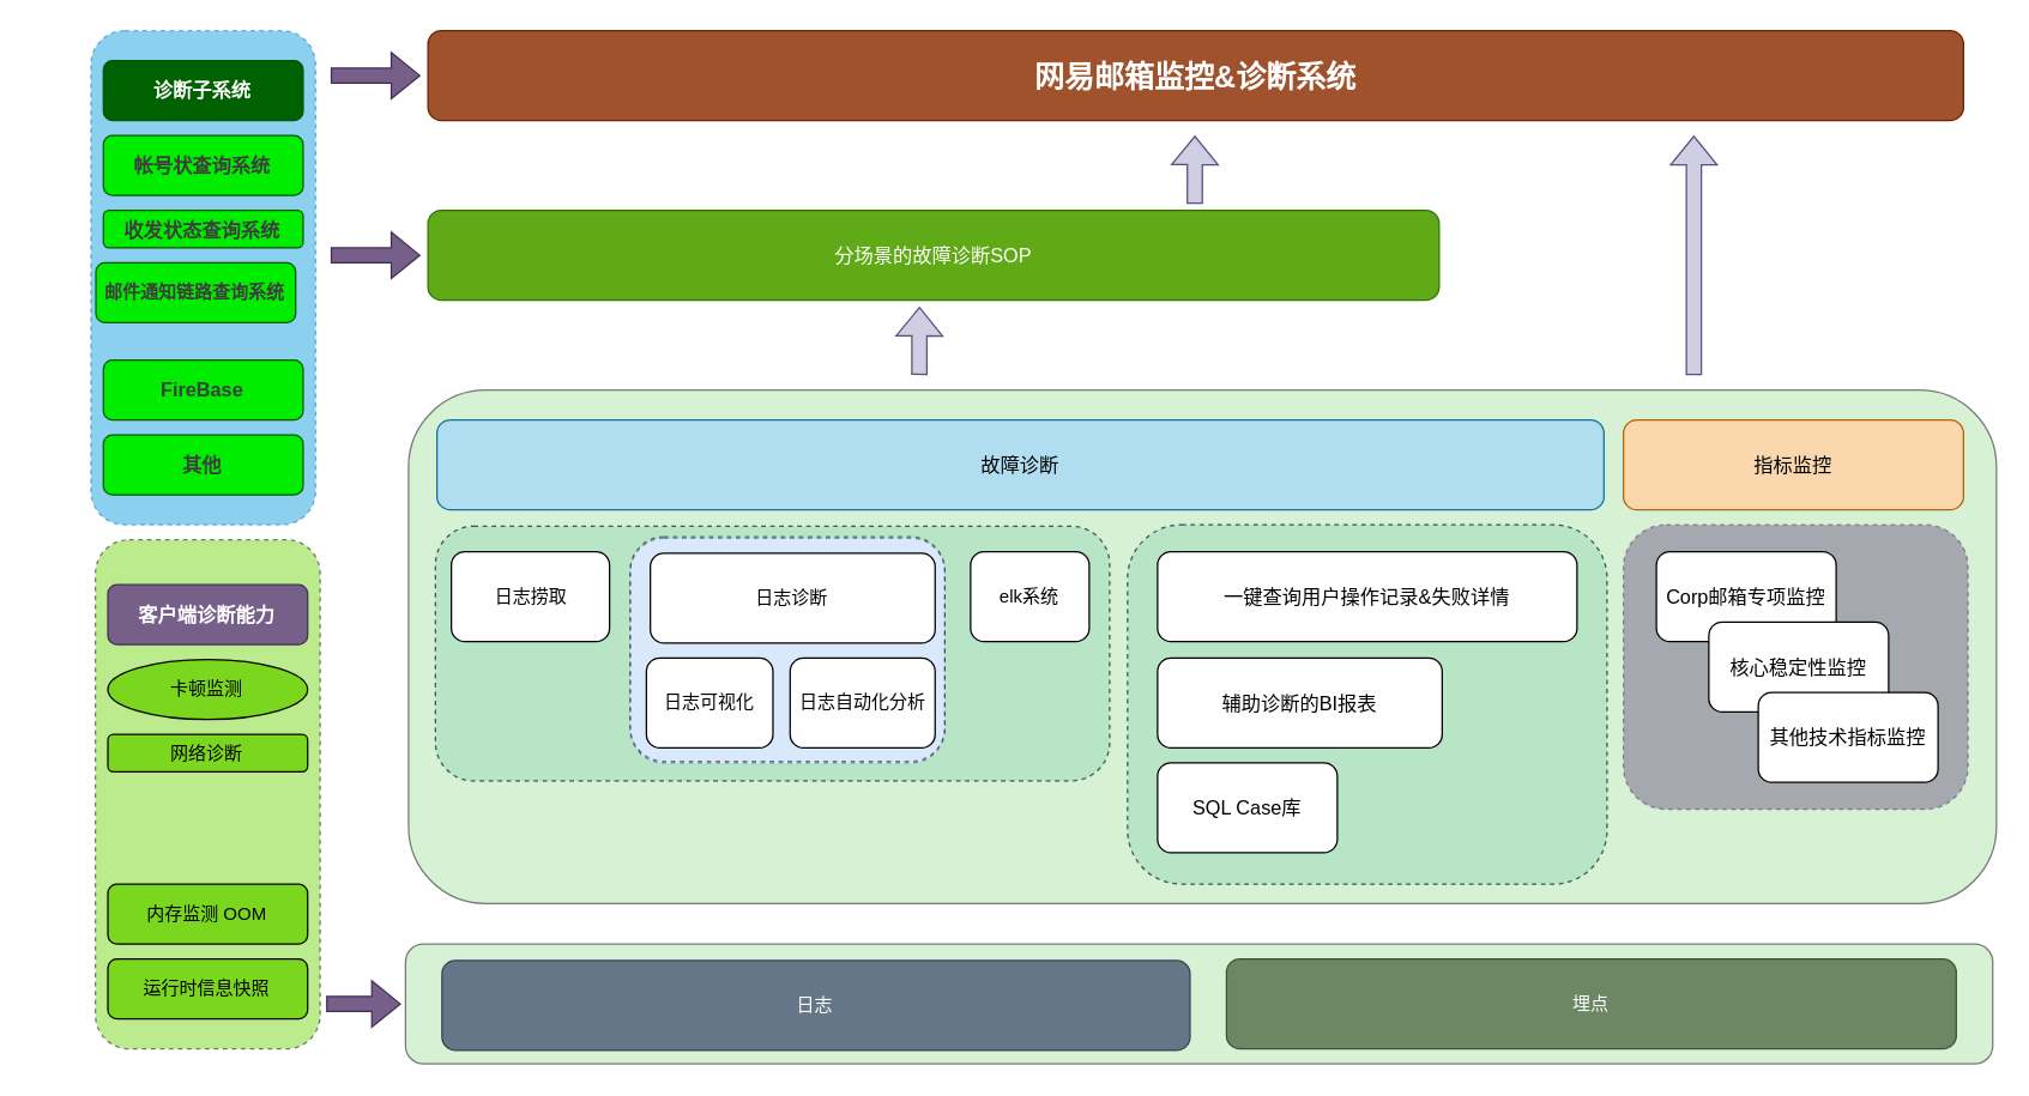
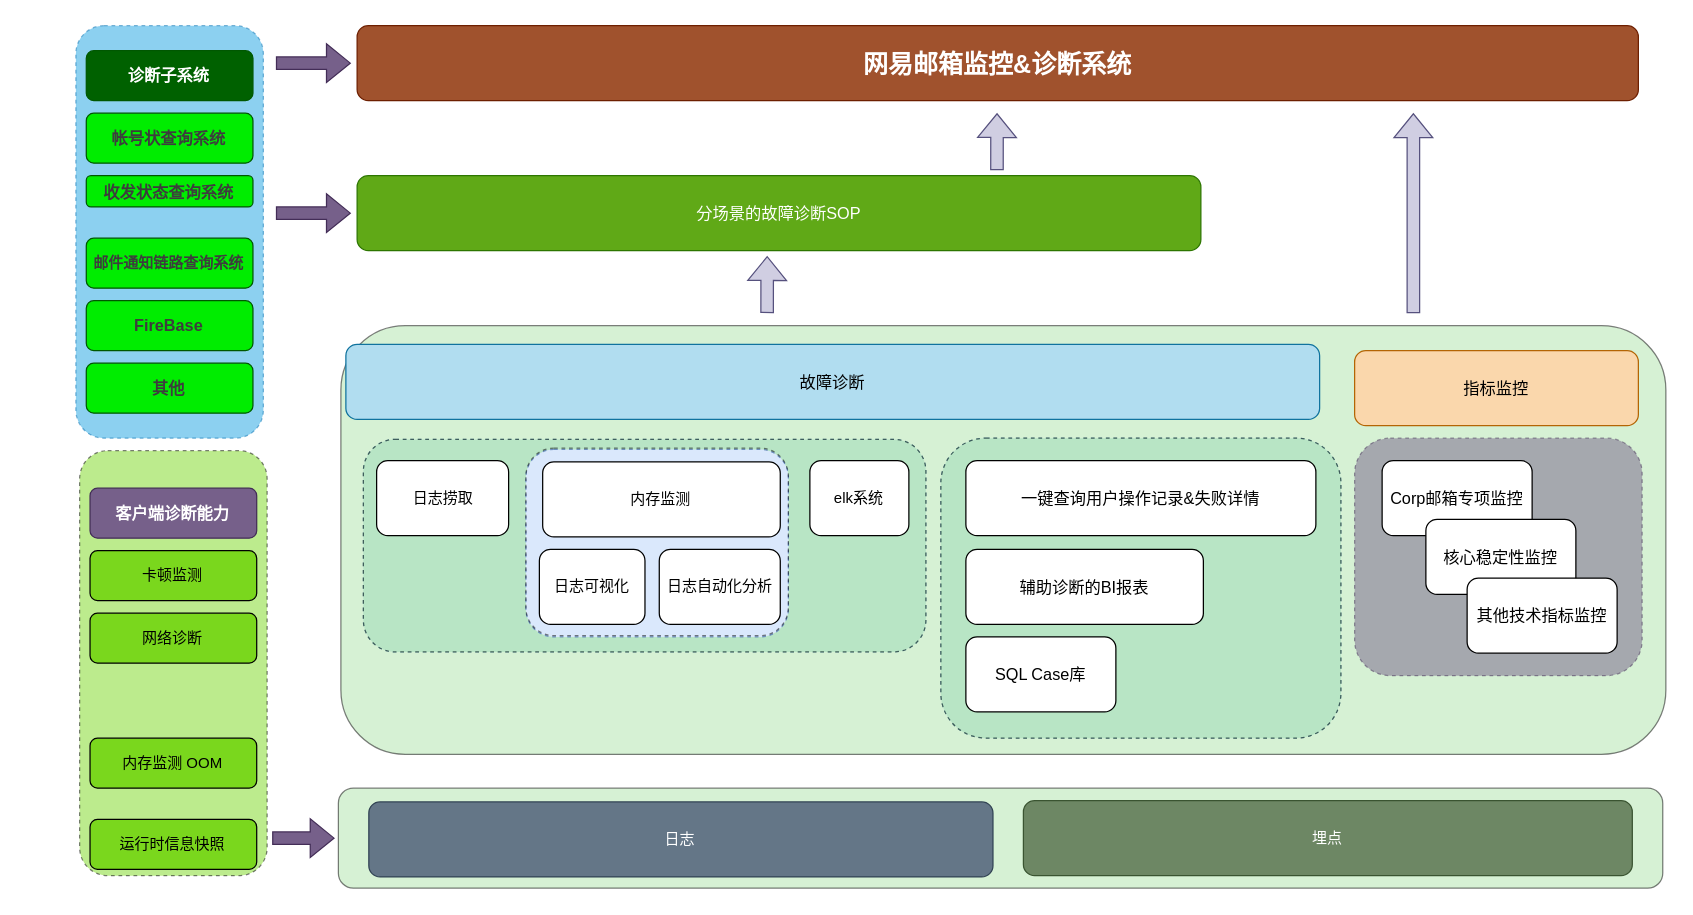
  <mxCell id="0" />
  <mxCell id="1" parent="0" />
  <mxCell id="2" value="" style="rounded=1;whiteSpace=wrap;html=1;opacity=50;fillColor=#ade4a9;" vertex="1" parent="1"><mxGeometry x="272" y="260" width="1060" height="343" as="geometry" /></mxCell>
  <mxCell id="3" value="分场景的故障诊断SOP" style="rounded=1;whiteSpace=wrap;html=1;glass=0;fontSize=13;fillColor=#60a917;strokeColor=#2D7600;fontColor=#ffffff;" vertex="1" parent="1"><mxGeometry x="285" y="140" width="675" height="60" as="geometry" /></mxCell>
  <mxCell id="4" value="&lt;b&gt;&lt;font style=&quot;font-size: 20px;&quot;&gt;网易邮箱监控&amp;amp;诊断系统&lt;/font&gt;&lt;/b&gt;" style="rounded=1;whiteSpace=wrap;html=1;glass=0;fontSize=13;fillColor=#a0522d;fontColor=#ffffff;strokeColor=#6D1F00;" vertex="1" parent="1"><mxGeometry x="285" y="20" width="1025" height="60" as="geometry" /></mxCell>
  <mxCell id="5" value="" style="shape=flexArrow;endArrow=classic;html=1;rounded=0;fontSize=13;fontColor=#FFFFFF;fillColor=#76608a;strokeColor=#432D57;" edge="1" parent="1"><mxGeometry width="50" height="50" relative="1" as="geometry"><mxPoint x="220" y="50" as="sourcePoint" /><mxPoint x="280" y="50" as="targetPoint" /></mxGeometry></mxCell>
  <mxCell id="6" value="" style="group;fillColor=#b1ddf0;strokeColor=#10739e;rounded=1;opacity=50;dashed=1;" vertex="1" connectable="0" parent="1"><mxGeometry x="752" y="350" width="320" height="240" as="geometry" /></mxCell>
  <mxCell id="7" value="" style="rounded=1;whiteSpace=wrap;html=1;glass=0;dashed=1;fontSize=13;fontColor=#FFFFFF;fillColor=#ade4a9;gradientColor=none;opacity=50;" vertex="1" parent="6"><mxGeometry width="320" height="240" as="geometry" /></mxCell>
  <mxCell id="8" value="辅助诊断的BI报表" style="rounded=1;whiteSpace=wrap;html=1;glass=0;fontSize=13;" vertex="1" parent="6"><mxGeometry x="20" y="89" width="190" height="60" as="geometry" /></mxCell>
  <mxCell id="9" value="SQL Case库" style="rounded=1;whiteSpace=wrap;html=1;glass=0;fontSize=13;" vertex="1" parent="6"><mxGeometry x="20" y="159" width="120" height="60" as="geometry" /></mxCell>
  <mxCell id="10" value="一键查询用户操作记录&amp;amp;失败详情" style="rounded=1;whiteSpace=wrap;html=1;glass=0;fontSize=13;" vertex="1" parent="6"><mxGeometry x="20" y="18" width="280" height="60" as="geometry" /></mxCell>
  <mxCell id="11" value="" style="group;fillColor=#b1ddf0;strokeColor=#10739e;rounded=1;opacity=50;dashed=1;" vertex="1" connectable="0" parent="1"><mxGeometry x="290" y="351" width="450" height="170" as="geometry" /></mxCell>
  <mxCell id="12" value="" style="rounded=1;whiteSpace=wrap;html=1;glass=0;dashed=1;fontSize=13;fontColor=#FFFFFF;fillColor=#ade4a9;gradientColor=none;opacity=50;" vertex="1" parent="11"><mxGeometry width="450" height="170" as="geometry" /></mxCell>
  <mxCell id="13" value="日志捞取" style="rounded=1;whiteSpace=wrap;html=1;" vertex="1" parent="11"><mxGeometry x="10.6" y="17" width="105.6" height="60" as="geometry" /></mxCell>
  <mxCell id="14" value="elk系统" style="rounded=1;whiteSpace=wrap;html=1;" vertex="1" parent="11"><mxGeometry x="357.2" y="17" width="79.2" height="60" as="geometry" /></mxCell>
  <mxCell id="15" value="" style="group;fillColor=#dae8fc;strokeColor=#6c8ebf;dashed=1;rounded=1;" vertex="1" connectable="0" parent="11"><mxGeometry x="130" y="8" width="210" height="150" as="geometry" /></mxCell>
  <mxCell id="16" value="" style="rounded=1;whiteSpace=wrap;html=1;glass=0;dashed=1;fontSize=13;fontColor=#FFFFFF;fillColor=none;gradientColor=none;opacity=50;" vertex="1" parent="15"><mxGeometry y="-1" width="210" height="150" as="geometry" /></mxCell>
- <mxCell id="17" value="日志诊断" style="rounded=1;whiteSpace=wrap;html=1;" vertex="1" parent="15"><mxGeometry x="13.44" y="10" width="190.08" height="60" as="geometry" /></mxCell>
+ <mxCell id="17" value="内存监测" style="rounded=1;whiteSpace=wrap;html=1;" vertex="1" parent="15"><mxGeometry x="13.44" y="10" width="190.08" height="60" as="geometry" /></mxCell>
  <mxCell id="18" value="日志可视化" style="rounded=1;whiteSpace=wrap;html=1;" vertex="1" parent="15"><mxGeometry x="10.8" y="80" width="84.48" height="60" as="geometry" /></mxCell>
  <mxCell id="19" value="日志自动化分析" style="rounded=1;whiteSpace=wrap;html=1;" vertex="1" parent="15"><mxGeometry x="106.72" y="80" width="96.8" height="60" as="geometry" /></mxCell>
  <mxCell id="20" value="" style="group" vertex="1" connectable="0" parent="1"><mxGeometry x="20" y="370" width="240" height="340" as="geometry" /></mxCell>
  <mxCell id="21" value="" style="shape=flexArrow;endArrow=classic;html=1;rounded=0;fontSize=13;fontColor=#FFFFFF;fillColor=#76608a;strokeColor=#432D57;" edge="1" parent="20"><mxGeometry width="50" height="50" relative="1" as="geometry"><mxPoint x="197" y="300" as="sourcePoint" /><mxPoint x="247" y="300" as="targetPoint" /></mxGeometry></mxCell>
  <mxCell id="22" value="" style="group" vertex="1" connectable="0" parent="20"><mxGeometry x="43" y="-10" width="150" height="340" as="geometry" /></mxCell>
  <mxCell id="23" value="" style="rounded=1;whiteSpace=wrap;html=1;dashed=1;fillColor=#7ad71d;gradientColor=none;glass=0;opacity=50;" vertex="1" parent="22"><mxGeometry width="150" height="340" as="geometry" /></mxCell>
  <mxCell id="24" value="&lt;b&gt;&lt;font style=&quot;font-size: 13px;&quot;&gt;客户端诊断能力&lt;/font&gt;&lt;/b&gt;" style="rounded=1;whiteSpace=wrap;html=1;fillColor=#76608a;fontColor=#ffffff;strokeColor=#432D57;" vertex="1" parent="22"><mxGeometry x="8.333" y="30" width="133.333" height="40" as="geometry" /></mxCell>
- <mxCell id="25" value="卡顿监测" style="ellipse;whiteSpace=wrap;html=1;fillColor=#7ad71d;" vertex="1" parent="22"><mxGeometry x="8.333" y="80" width="133.333" height="40" as="geometry" /></mxCell>
- <mxCell id="26" value="网络诊断" style="rounded=1;whiteSpace=wrap;html=1;fillColor=#7ad71d;" vertex="1" parent="22"><mxGeometry x="8.333" y="130" width="133.333" height="25" as="geometry" /></mxCell>
- <mxCell id="27" value="运行时信息快照" style="rounded=1;whiteSpace=wrap;html=1;fillColor=#7ad71d;" vertex="1" parent="22"><mxGeometry x="8.333" y="280" width="133.333" height="40" as="geometry" /></mxCell>
+ <mxCell id="25" value="卡顿监测" style="rounded=1;whiteSpace=wrap;html=1;fillColor=#7ad71d;" vertex="1" parent="22"><mxGeometry x="8.333" y="80" width="133.333" height="40" as="geometry" /></mxCell>
+ <mxCell id="26" value="网络诊断" style="rounded=1;whiteSpace=wrap;html=1;fillColor=#7ad71d;" vertex="1" parent="22"><mxGeometry x="8.333" y="130" width="133.333" height="40" as="geometry" /></mxCell>
+ <mxCell id="27" value="运行时信息快照" style="rounded=1;whiteSpace=wrap;html=1;fillColor=#7ad71d;" vertex="1" parent="22"><mxGeometry x="8.333" y="295" width="133.333" height="40" as="geometry" /></mxCell>
  <mxCell id="28" value="内存监测 OOM" style="rounded=1;whiteSpace=wrap;html=1;fillColor=#7ad71d;" vertex="1" parent="22"><mxGeometry x="8.333" y="230" width="133.333" height="40" as="geometry" /></mxCell>
  <mxCell id="29" value="指标监控" style="rounded=1;whiteSpace=wrap;html=1;glass=0;fontSize=13;fillColor=#fad7ac;strokeColor=#b46504;" vertex="1" parent="1"><mxGeometry x="1083" y="280" width="227" height="60" as="geometry" /></mxCell>
- <mxCell id="30" value="故障诊断" style="rounded=1;whiteSpace=wrap;html=1;glass=0;fontSize=13;fillColor=#b1ddf0;strokeColor=#10739e;" vertex="1" parent="1"><mxGeometry x="291" y="280" width="779" height="60" as="geometry" /></mxCell>
+ <mxCell id="30" value="故障诊断" style="rounded=1;whiteSpace=wrap;html=1;glass=0;fontSize=13;fillColor=#b1ddf0;strokeColor=#10739e;" vertex="1" parent="1"><mxGeometry x="276" y="275" width="779" height="60" as="geometry" /></mxCell>
  <mxCell id="31" value="" style="group;strokeColor=#432D57;rounded=1;fillColor=#76608a;fontColor=#ffffff;opacity=50;container=0;dashed=1;" vertex="1" connectable="0" parent="1"><mxGeometry x="1083" y="350" width="230" height="190" as="geometry" /></mxCell>
  <mxCell id="32" value="" style="group" vertex="1" connectable="0" parent="1"><mxGeometry x="60" y="20" width="150" height="330" as="geometry" /></mxCell>
  <mxCell id="33" value="" style="rounded=1;whiteSpace=wrap;html=1;dashed=1;fillColor=#1ba1e2;glass=0;opacity=50;fontColor=#ffffff;strokeColor=#006EAF;" vertex="1" parent="32"><mxGeometry width="150" height="330" as="geometry" /></mxCell>
  <mxCell id="34" value="&lt;span style=&quot;font-size: 13px;&quot;&gt;&lt;b&gt;诊断子系统&lt;/b&gt;&lt;/span&gt;" style="rounded=1;whiteSpace=wrap;html=1;fillColor=#006100;strokeColor=#005700;fontColor=#ffffff;" vertex="1" parent="32"><mxGeometry x="8.333" y="20" width="133.333" height="40" as="geometry" /></mxCell>
  <mxCell id="35" value="&lt;span style=&quot;font-size: 13px;&quot;&gt;&lt;b&gt;收发状态查询系统&lt;/b&gt;&lt;/span&gt;" style="rounded=1;whiteSpace=wrap;html=1;fillColor=#00ED00;strokeColor=#005700;fontColor=#3D3D3D;" vertex="1" parent="32"><mxGeometry x="8.333" y="120" width="133.333" height="25" as="geometry" /></mxCell>
  <mxCell id="36" value="&lt;span style=&quot;font-size: 13px;&quot;&gt;&lt;b&gt;帐号状查询系统&lt;/b&gt;&lt;/span&gt;" style="rounded=1;whiteSpace=wrap;html=1;fillColor=#00ED00;strokeColor=#005700;fontColor=#3D3D3D;" vertex="1" parent="32"><mxGeometry x="8.333" y="70" width="133.333" height="40" as="geometry" /></mxCell>
- <mxCell id="37" value="&lt;b&gt;邮件通知链路查询系统&lt;/b&gt;" style="rounded=1;whiteSpace=wrap;html=1;fillColor=#00ED00;strokeColor=#005700;fontColor=#3D3D3D;" vertex="1" parent="32"><mxGeometry x="3.333" y="155" width="133.333" height="40" as="geometry" /></mxCell>
+ <mxCell id="37" value="&lt;b&gt;邮件通知链路查询系统&lt;/b&gt;" style="rounded=1;whiteSpace=wrap;html=1;fillColor=#00ED00;strokeColor=#005700;fontColor=#3D3D3D;" vertex="1" parent="32"><mxGeometry x="8.333" y="170" width="133.333" height="40" as="geometry" /></mxCell>
  <mxCell id="38" value="&lt;span style=&quot;font-size: 13px;&quot;&gt;&lt;b&gt;FireBase&lt;/b&gt;&lt;/span&gt;" style="rounded=1;whiteSpace=wrap;html=1;fillColor=#00ED00;strokeColor=#005700;fontColor=#3D3D3D;" vertex="1" parent="32"><mxGeometry x="8.333" y="220" width="133.333" height="40" as="geometry" /></mxCell>
  <mxCell id="39" value="&lt;span style=&quot;font-size: 13px;&quot;&gt;&lt;b&gt;其他&lt;/b&gt;&lt;/span&gt;" style="rounded=1;whiteSpace=wrap;html=1;fillColor=#00ED00;strokeColor=#005700;fontColor=#3D3D3D;" vertex="1" parent="32"><mxGeometry x="8.333" y="270" width="133.333" height="40" as="geometry" /></mxCell>
  <mxCell id="40" value="" style="shape=flexArrow;endArrow=classic;html=1;rounded=0;fontSize=13;fontColor=#FFFFFF;fillColor=#76608a;strokeColor=#432D57;" edge="1" parent="1"><mxGeometry width="50" height="50" relative="1" as="geometry"><mxPoint x="220" y="170" as="sourcePoint" /><mxPoint x="280" y="170" as="targetPoint" /></mxGeometry></mxCell>
  <mxCell id="41" value="" style="shape=flexArrow;endArrow=classic;html=1;rounded=0;fontSize=13;fontColor=#FFFFFF;fillColor=#d0cee2;entryX=0.486;entryY=1.073;entryDx=0;entryDy=0;entryPerimeter=0;strokeColor=#56517e;" edge="1" parent="1" target="3"><mxGeometry width="50" height="50" relative="1" as="geometry"><mxPoint x="613" y="250" as="sourcePoint" /><mxPoint x="290" y="180" as="targetPoint" /></mxGeometry></mxCell>
  <mxCell id="42" value="" style="shape=flexArrow;endArrow=classic;html=1;rounded=0;fontSize=13;fontColor=#FFFFFF;fillColor=#d0cee2;strokeColor=#56517e;" edge="1" parent="1"><mxGeometry width="50" height="50" relative="1" as="geometry"><mxPoint x="1130" y="250" as="sourcePoint" /><mxPoint x="1130" y="90" as="targetPoint" /></mxGeometry></mxCell>
  <mxCell id="43" value="" style="shape=flexArrow;endArrow=classic;html=1;rounded=0;fontSize=13;fontColor=#FFFFFF;fillColor=#d0cee2;entryX=0.486;entryY=1.073;entryDx=0;entryDy=0;entryPerimeter=0;strokeColor=#56517e;" edge="1" parent="1"><mxGeometry width="50" height="50" relative="1" as="geometry"><mxPoint x="796.88" y="135.62" as="sourcePoint" /><mxPoint x="796.93" y="90" as="targetPoint" /></mxGeometry></mxCell>
  <mxCell id="44" value="Corp邮箱专项监控" style="rounded=1;whiteSpace=wrap;html=1;glass=0;fontSize=13;" vertex="1" parent="1"><mxGeometry x="1105" y="368" width="120" height="60" as="geometry" /></mxCell>
  <mxCell id="45" value="核心稳定性监控" style="rounded=1;whiteSpace=wrap;html=1;glass=0;fontSize=13;" vertex="1" parent="1"><mxGeometry x="1140" y="415" width="120" height="60" as="geometry" /></mxCell>
  <mxCell id="46" value="其他技术指标监控" style="rounded=1;whiteSpace=wrap;html=1;glass=0;fontSize=13;" vertex="1" parent="1"><mxGeometry x="1173" y="462" width="120" height="60" as="geometry" /></mxCell>
  <mxCell id="47" value="" style="group" vertex="1" connectable="0" parent="1"><mxGeometry x="270" y="630" width="1059.51" height="80" as="geometry" /></mxCell>
  <mxCell id="48" value="" style="rounded=1;whiteSpace=wrap;html=1;opacity=50;fillColor=#ade4a9;" vertex="1" parent="47"><mxGeometry width="1059.51" height="80" as="geometry" /></mxCell>
  <mxCell id="49" value="日志" style="rounded=1;whiteSpace=wrap;html=1;fillColor=#647687;fontColor=#ffffff;strokeColor=#314354;" vertex="1" parent="47"><mxGeometry x="24.357" y="11" width="499.309" height="60" as="geometry" /></mxCell>
  <mxCell id="50" value="埋点" style="rounded=1;whiteSpace=wrap;html=1;fillColor=#6d8764;fontColor=#ffffff;strokeColor=#3A5431;" vertex="1" parent="47"><mxGeometry x="548.022" y="10" width="487.131" height="60" as="geometry" /></mxCell>
